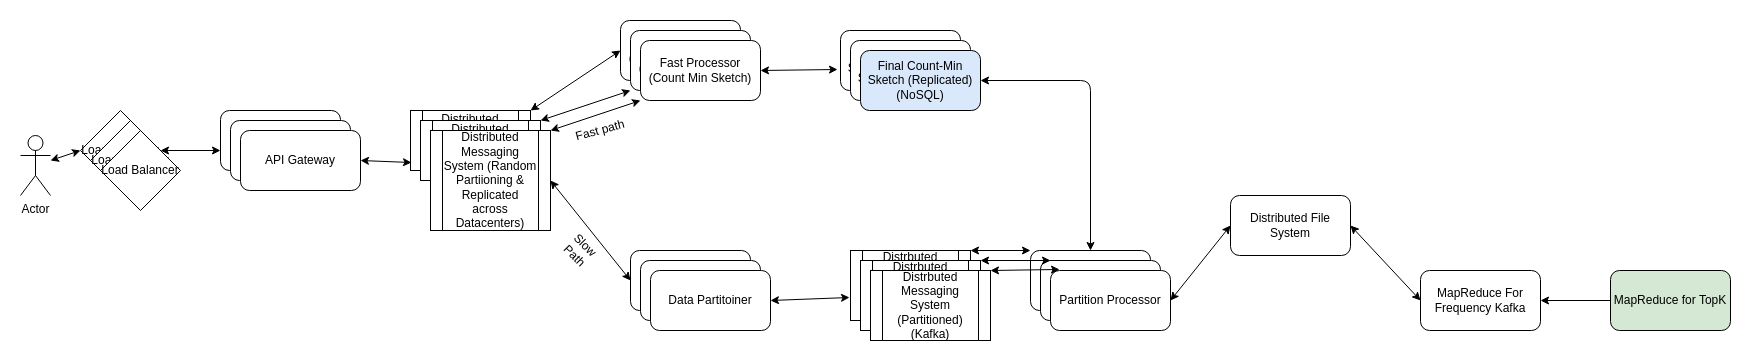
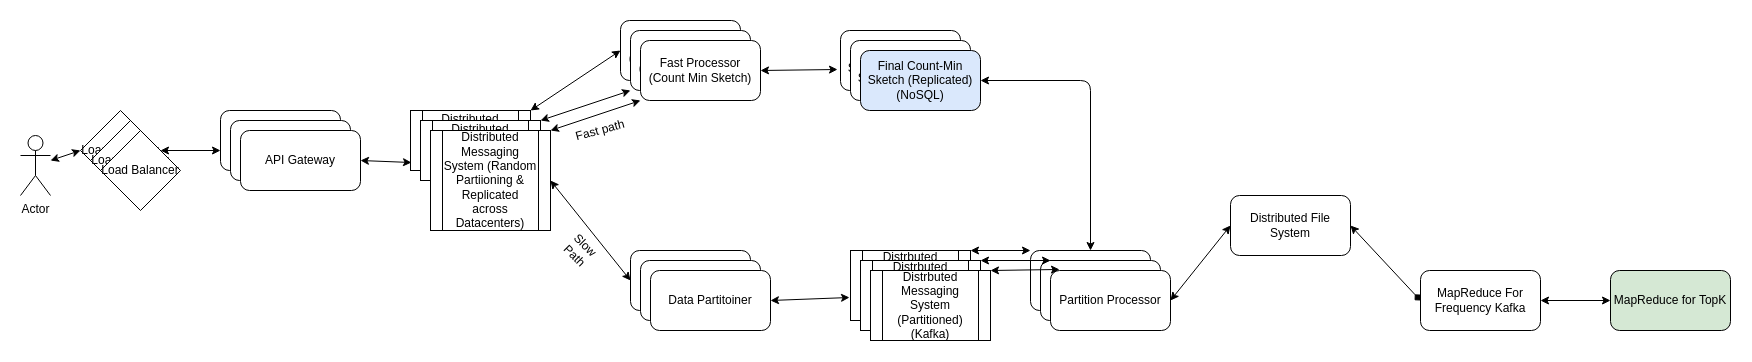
  <mxCell id="0" />
  <mxCell id="1" parent="0" />
  <mxCell id="2" value="Actor" style="shape=umlActor;verticalLabelPosition=bottom;verticalAlign=top;html=1;outlineConnect=0;" vertex="1" parent="1"><mxGeometry x="20" y="135" width="30" height="60" as="geometry" /></mxCell>
  <mxCell id="3" value="Load Balancer" style="rhombus;whiteSpace=wrap;html=1;" vertex="1" parent="1"><mxGeometry x="80" y="110" width="80" height="80" as="geometry" /></mxCell>
  <mxCell id="4" value="Load Balancer" style="rhombus;whiteSpace=wrap;html=1;" vertex="1" parent="1"><mxGeometry x="90" y="120" width="80" height="80" as="geometry" /></mxCell>
  <mxCell id="5" value="Load Balancer" style="rhombus;whiteSpace=wrap;html=1;" vertex="1" parent="1"><mxGeometry x="100" y="130" width="80" height="80" as="geometry" /></mxCell>
  <mxCell id="6" value="API Gateway" style="rounded=1;whiteSpace=wrap;html=1;" vertex="1" parent="1"><mxGeometry x="220" y="110" width="120" height="60" as="geometry" /></mxCell>
  <mxCell id="7" value="Distributed Messaging System (Random Partiioning)" style="shape=process;whiteSpace=wrap;html=1;backgroundOutline=1;" vertex="1" parent="1"><mxGeometry x="410" y="110" width="120" height="60" as="geometry" /></mxCell>
  <mxCell id="8" value="Distributed Messaging System (Random Partiioning)" style="shape=process;whiteSpace=wrap;html=1;backgroundOutline=1;" vertex="1" parent="1"><mxGeometry x="420" y="120" width="120" height="60" as="geometry" /></mxCell>
  <mxCell id="9" value="Distributed Messaging System (Random Partiioning &amp;amp; Replicated across Datacenters)" style="shape=process;whiteSpace=wrap;html=1;backgroundOutline=1;" vertex="1" parent="1"><mxGeometry x="430" y="130" width="120" height="100" as="geometry" /></mxCell>
  <mxCell id="10" value="API Gateway" style="rounded=1;whiteSpace=wrap;html=1;" vertex="1" parent="1"><mxGeometry x="230" y="120" width="120" height="60" as="geometry" /></mxCell>
  <mxCell id="11" value="API Gateway" style="rounded=1;whiteSpace=wrap;html=1;" vertex="1" parent="1"><mxGeometry x="240" y="130" width="120" height="60" as="geometry" /></mxCell>
  <mxCell id="12" value="Fast Processor (Count Min Sketch)" style="rounded=1;whiteSpace=wrap;html=1;" vertex="1" parent="1"><mxGeometry x="620" y="20" width="120" height="60" as="geometry" /></mxCell>
  <mxCell id="13" value="Fast Processor (Count Min Sketch)" style="rounded=1;whiteSpace=wrap;html=1;" vertex="1" parent="1"><mxGeometry x="630" y="30" width="120" height="60" as="geometry" /></mxCell>
  <mxCell id="14" value="Fast Processor (Count Min Sketch)" style="rounded=1;whiteSpace=wrap;html=1;" vertex="1" parent="1"><mxGeometry x="640" y="40" width="120" height="60" as="geometry" /></mxCell>
  <mxCell id="15" value="Final Count-Min Sketch (Replicated)" style="rounded=1;whiteSpace=wrap;html=1;" vertex="1" parent="1"><mxGeometry x="840" y="30" width="120" height="60" as="geometry" /></mxCell>
  <mxCell id="16" value="Data Partitoiner" style="rounded=1;whiteSpace=wrap;html=1;" vertex="1" parent="1"><mxGeometry x="630" y="250" width="120" height="60" as="geometry" /></mxCell>
  <mxCell id="17" value="Data Partitoiner" style="rounded=1;whiteSpace=wrap;html=1;" vertex="1" parent="1"><mxGeometry x="640" y="260" width="120" height="60" as="geometry" /></mxCell>
  <mxCell id="18" value="Data Partitoiner" style="rounded=1;whiteSpace=wrap;html=1;" vertex="1" parent="1"><mxGeometry x="650" y="270" width="120" height="60" as="geometry" /></mxCell>
  <mxCell id="19" value="Distrbuted Messaging System (Partitioned) (Kafka)" style="shape=process;whiteSpace=wrap;html=1;backgroundOutline=1;" vertex="1" parent="1"><mxGeometry x="850" y="250" width="120" height="70" as="geometry" /></mxCell>
  <mxCell id="20" value="Distrbuted Messaging System (Partitioned) (Kafka)" style="shape=process;whiteSpace=wrap;html=1;backgroundOutline=1;" vertex="1" parent="1"><mxGeometry x="860" y="260" width="120" height="70" as="geometry" /></mxCell>
  <mxCell id="21" value="Distrbuted Messaging System (Partitioned) (Kafka)" style="shape=process;whiteSpace=wrap;html=1;backgroundOutline=1;" vertex="1" parent="1"><mxGeometry x="870" y="270" width="120" height="70" as="geometry" /></mxCell>
  <mxCell id="22" value="Partition Processor" style="rounded=1;whiteSpace=wrap;html=1;" vertex="1" parent="1"><mxGeometry x="1030" y="250" width="120" height="60" as="geometry" /></mxCell>
  <mxCell id="23" value="Partition Processor" style="rounded=1;whiteSpace=wrap;html=1;" vertex="1" parent="1"><mxGeometry x="1040" y="260" width="120" height="60" as="geometry" /></mxCell>
  <mxCell id="24" value="Partition Processor" style="rounded=1;whiteSpace=wrap;html=1;" vertex="1" parent="1"><mxGeometry x="1050" y="270" width="120" height="60" as="geometry" /></mxCell>
  <mxCell id="25" value="Distributed File System" style="rounded=1;whiteSpace=wrap;html=1;" vertex="1" parent="1"><mxGeometry x="1230" y="195" width="120" height="60" as="geometry" /></mxCell>
  <mxCell id="26" value="MapReduce For Frequency Kafka" style="rounded=1;whiteSpace=wrap;html=1;" vertex="1" parent="1"><mxGeometry x="1420" y="270" width="120" height="60" as="geometry" /></mxCell>
  <mxCell id="27" value="MapReduce for TopK" style="rounded=1;whiteSpace=wrap;html=1;fillColor=#d5e8d4;" vertex="1" parent="1"><mxGeometry x="1610" y="270" width="120" height="60" as="geometry" /></mxCell>
  <mxCell id="28" value="" style="endArrow=classic;startArrow=classic;html=1;" edge="1" parent="1" source="2"><mxGeometry width="50" height="50" relative="1" as="geometry"><mxPoint x="200" y="200" as="sourcePoint" /><mxPoint x="80" y="150" as="targetPoint" /></mxGeometry></mxCell>
  <mxCell id="29" value="" style="endArrow=classic;startArrow=classic;html=1;exitX=1;exitY=0;exitDx=0;exitDy=0;" edge="1" parent="1" source="5"><mxGeometry width="50" height="50" relative="1" as="geometry"><mxPoint x="200" y="200" as="sourcePoint" /><mxPoint x="220" y="150" as="targetPoint" /></mxGeometry></mxCell>
  <mxCell id="30" value="" style="endArrow=classic;startArrow=classic;html=1;exitX=1;exitY=0.5;exitDx=0;exitDy=0;entryX=0.008;entryY=0.867;entryDx=0;entryDy=0;entryPerimeter=0;" edge="1" parent="1" source="11" target="7"><mxGeometry width="50" height="50" relative="1" as="geometry"><mxPoint x="430" y="180" as="sourcePoint" /><mxPoint x="480" y="130" as="targetPoint" /></mxGeometry></mxCell>
  <mxCell id="31" value="" style="endArrow=classic;startArrow=classic;html=1;exitX=1;exitY=0;exitDx=0;exitDy=0;entryX=0;entryY=0.5;entryDx=0;entryDy=0;" edge="1" parent="1" source="7" target="12"><mxGeometry width="50" height="50" relative="1" as="geometry"><mxPoint x="650" y="170" as="sourcePoint" /><mxPoint x="700" y="120" as="targetPoint" /></mxGeometry></mxCell>
  <mxCell id="32" value="" style="endArrow=classic;startArrow=classic;html=1;exitX=1;exitY=0;exitDx=0;exitDy=0;entryX=0;entryY=1;entryDx=0;entryDy=0;" edge="1" parent="1" source="8" target="13"><mxGeometry width="50" height="50" relative="1" as="geometry"><mxPoint x="650" y="170" as="sourcePoint" /><mxPoint x="700" y="120" as="targetPoint" /></mxGeometry></mxCell>
  <mxCell id="33" value="" style="endArrow=classic;startArrow=classic;html=1;exitX=1;exitY=0;exitDx=0;exitDy=0;entryX=0;entryY=1;entryDx=0;entryDy=0;" edge="1" parent="1" source="9" target="14"><mxGeometry width="50" height="50" relative="1" as="geometry"><mxPoint x="650" y="170" as="sourcePoint" /><mxPoint x="700" y="120" as="targetPoint" /></mxGeometry></mxCell>
  <mxCell id="34" value="" style="endArrow=classic;startArrow=classic;html=1;exitX=1;exitY=0.5;exitDx=0;exitDy=0;entryX=0;entryY=0.5;entryDx=0;entryDy=0;" edge="1" parent="1" source="9" target="16"><mxGeometry width="50" height="50" relative="1" as="geometry"><mxPoint x="650" y="150" as="sourcePoint" /><mxPoint x="700" y="100" as="targetPoint" /></mxGeometry></mxCell>
  <mxCell id="35" value="" style="endArrow=classic;startArrow=classic;html=1;exitX=1;exitY=0.5;exitDx=0;exitDy=0;entryX=-0.025;entryY=0.65;entryDx=0;entryDy=0;entryPerimeter=0;" edge="1" parent="1" source="14" target="15"><mxGeometry width="50" height="50" relative="1" as="geometry"><mxPoint x="850" y="160" as="sourcePoint" /><mxPoint x="900" y="110" as="targetPoint" /></mxGeometry></mxCell>
  <mxCell id="36" value="" style="endArrow=classic;startArrow=classic;html=1;exitX=1;exitY=0.5;exitDx=0;exitDy=0;" edge="1" parent="1" source="18"><mxGeometry width="50" height="50" relative="1" as="geometry"><mxPoint x="950" y="200" as="sourcePoint" /><mxPoint x="849" y="297" as="targetPoint" /></mxGeometry></mxCell>
  <mxCell id="37" value="" style="endArrow=classic;startArrow=classic;html=1;exitX=1;exitY=0;exitDx=0;exitDy=0;entryX=0;entryY=0;entryDx=0;entryDy=0;" edge="1" parent="1" source="19" target="22"><mxGeometry width="50" height="50" relative="1" as="geometry"><mxPoint x="950" y="200" as="sourcePoint" /><mxPoint x="1000" y="150" as="targetPoint" /></mxGeometry></mxCell>
  <mxCell id="38" value="" style="endArrow=classic;startArrow=classic;html=1;exitX=1;exitY=0;exitDx=0;exitDy=0;" edge="1" parent="1" source="20"><mxGeometry width="50" height="50" relative="1" as="geometry"><mxPoint x="950" y="200" as="sourcePoint" /><mxPoint x="1050" y="260" as="targetPoint" /></mxGeometry></mxCell>
  <mxCell id="39" value="" style="endArrow=classic;startArrow=classic;html=1;exitX=1;exitY=0;exitDx=0;exitDy=0;entryX=0.075;entryY=-0.017;entryDx=0;entryDy=0;entryPerimeter=0;" edge="1" parent="1" source="21" target="24"><mxGeometry width="50" height="50" relative="1" as="geometry"><mxPoint x="950" y="200" as="sourcePoint" /><mxPoint x="1000" y="150" as="targetPoint" /></mxGeometry></mxCell>
  <mxCell id="40" value="" style="endArrow=classic;startArrow=classic;html=1;exitX=1;exitY=0.5;exitDx=0;exitDy=0;entryX=0;entryY=0.5;entryDx=0;entryDy=0;" edge="1" parent="1" source="24" target="25"><mxGeometry width="50" height="50" relative="1" as="geometry"><mxPoint x="950" y="200" as="sourcePoint" /><mxPoint x="1000" y="150" as="targetPoint" /></mxGeometry></mxCell>
- <mxCell id="41" value="" style="endArrow=classic;startArrow=classic;html=1;exitX=1;exitY=0.5;exitDx=0;exitDy=0;entryX=0;entryY=0.5;entryDx=0;entryDy=0;" edge="1" parent="1" source="25" target="26"><mxGeometry width="50" height="50" relative="1" as="geometry"><mxPoint x="1400" y="220" as="sourcePoint" /><mxPoint x="1450" y="170" as="targetPoint" /></mxGeometry></mxCell>
- <mxCell id="42" value="" style="endArrow=none;startArrow=classic;html=1;exitX=1;exitY=0.5;exitDx=0;exitDy=0;entryX=0;entryY=0.5;entryDx=0;entryDy=0;" edge="1" parent="1" source="26" target="27"><mxGeometry width="50" height="50" relative="1" as="geometry"><mxPoint x="1400" y="220" as="sourcePoint" /><mxPoint x="1450" y="170" as="targetPoint" /></mxGeometry></mxCell>
+ <mxCell id="41" value="" style="endArrow=diamond;startArrow=classic;html=1;exitX=1;exitY=0.5;exitDx=0;exitDy=0;entryX=0;entryY=0.5;entryDx=0;entryDy=0;" edge="1" parent="1" source="25" target="26"><mxGeometry width="50" height="50" relative="1" as="geometry"><mxPoint x="1400" y="220" as="sourcePoint" /><mxPoint x="1450" y="170" as="targetPoint" /></mxGeometry></mxCell>
+ <mxCell id="42" value="" style="endArrow=classic;startArrow=classic;html=1;exitX=1;exitY=0.5;exitDx=0;exitDy=0;entryX=0;entryY=0.5;entryDx=0;entryDy=0;" edge="1" parent="1" source="26" target="27"><mxGeometry width="50" height="50" relative="1" as="geometry"><mxPoint x="1400" y="220" as="sourcePoint" /><mxPoint x="1450" y="170" as="targetPoint" /></mxGeometry></mxCell>
  <mxCell id="43" value="Fast path" style="text;html=1;strokeColor=none;fillColor=none;align=center;verticalAlign=middle;whiteSpace=wrap;rounded=0;rotation=-15;" vertex="1" parent="1"><mxGeometry x="570" y="120" width="60" height="20" as="geometry" /></mxCell>
  <mxCell id="44" value="Slow Path" style="text;html=1;strokeColor=none;fillColor=none;align=center;verticalAlign=middle;whiteSpace=wrap;rounded=0;rotation=45;" vertex="1" parent="1"><mxGeometry x="560" y="240" width="40" height="20" as="geometry" /></mxCell>
  <mxCell id="45" value="Final Count-Min Sketch (Replicated)" style="rounded=1;whiteSpace=wrap;html=1;" vertex="1" parent="1"><mxGeometry x="850" y="40" width="120" height="60" as="geometry" /></mxCell>
  <mxCell id="46" value="Final Count-Min Sketch (Replicated) (NoSQL)" style="rounded=1;whiteSpace=wrap;html=1;fillColor=#dae8fc;" vertex="1" parent="1"><mxGeometry x="860" y="50" width="120" height="60" as="geometry" /></mxCell>
  <mxCell id="47" value="" style="endArrow=classic;startArrow=classic;html=1;exitX=0.5;exitY=0;exitDx=0;exitDy=0;entryX=1;entryY=0.5;entryDx=0;entryDy=0;" edge="1" parent="1" source="22" target="46"><mxGeometry width="50" height="50" relative="1" as="geometry"><mxPoint x="1170" y="170" as="sourcePoint" /><mxPoint x="1220" y="120" as="targetPoint" /><Array as="points"><mxPoint x="1090" y="80" /></Array></mxGeometry></mxCell>
